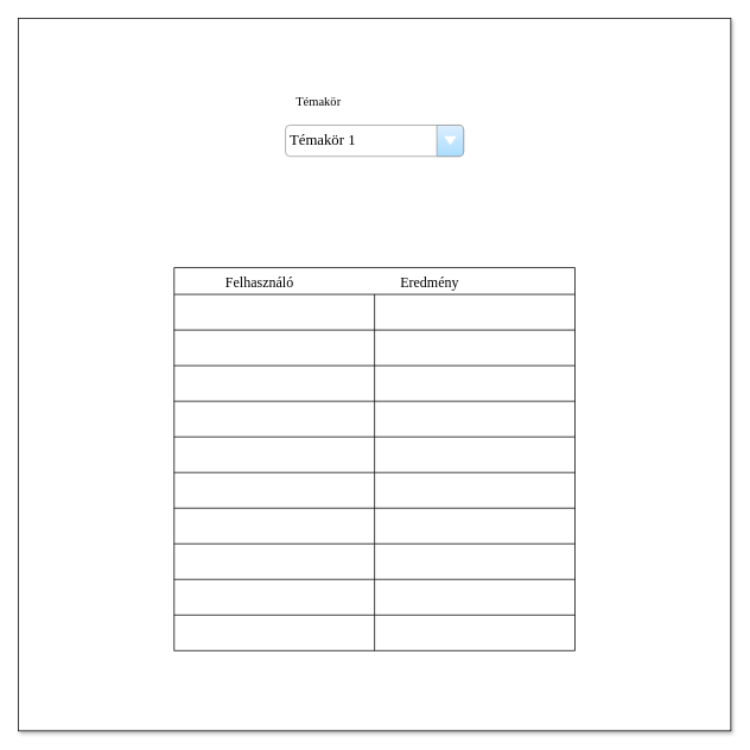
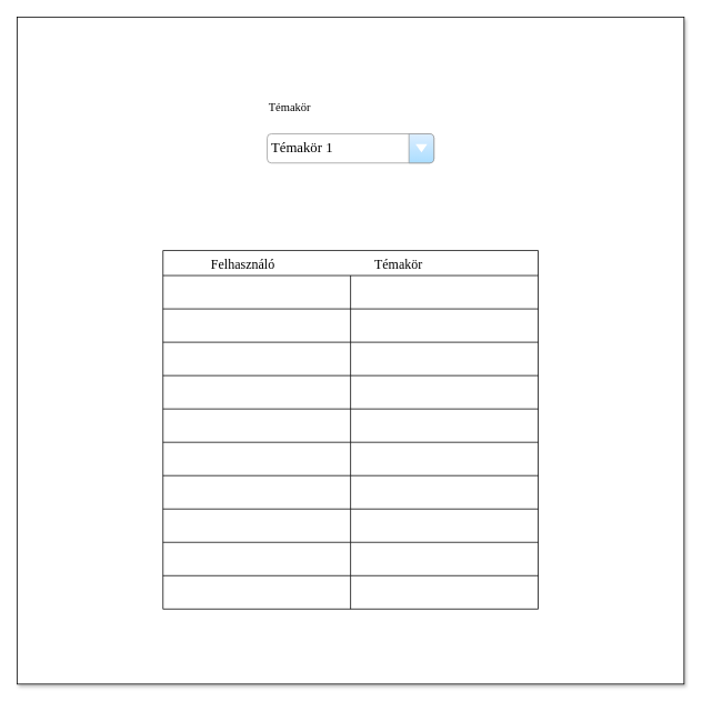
  <mxCell id="0" />
  <mxCell id="1" parent="0" />
  <mxCell id="2" value="" style="whiteSpace=wrap;html=1;aspect=fixed;fontFamily=Comic Sans MS;shadow=1;" parent="1" vertex="1"><mxGeometry x="20" y="20" width="800" height="800" as="geometry" /></mxCell>
- <mxCell id="3" value="Témakör 1" style="strokeWidth=1;shadow=0;dashed=0;align=center;html=1;shape=mxgraph.mockup.forms.comboBox;strokeColor=#999999;fillColor=#ddeeff;align=left;fillColor2=#aaddff;mainText=;fontColor=#000000;fontSize=17;spacingLeft=3;fontFamily=Comic Sans MS;" parent="1" vertex="1"><mxGeometry x="320" y="140" width="200" height="35" as="geometry" /></mxCell>
- <mxCell id="4" value="              Felhasználó                              Eredmény" style="shape=table;startSize=30;container=1;collapsible=0;childLayout=tableLayout;strokeColor=default;fontSize=16;align=left;fontFamily=Comic Sans MS;" parent="1" vertex="1"><mxGeometry x="195" y="300" width="450" height="430" as="geometry" /></mxCell>
+ <mxCell id="3" value="Témakör 1" style="strokeWidth=1;shadow=0;dashed=0;align=center;html=1;shape=mxgraph.mockup.forms.comboBox;strokeColor=#999999;fillColor=#ddeeff;align=left;fillColor2=#aaddff;mainText=;fontColor=#000000;fontSize=17;spacingLeft=3;fontFamily=Comic Sans MS;" parent="1" vertex="1"><mxGeometry x="320" y="160" width="200" height="35" as="geometry" /></mxCell>
+ <mxCell id="4" value="              Felhasználó                              Témakör" style="shape=table;startSize=30;container=1;collapsible=0;childLayout=tableLayout;strokeColor=default;fontSize=16;align=left;fontFamily=Comic Sans MS;" parent="1" vertex="1"><mxGeometry x="195" y="300" width="450" height="430" as="geometry" /></mxCell>
  <mxCell id="5" value="" style="shape=tableRow;horizontal=0;startSize=0;swimlaneHead=0;swimlaneBody=0;strokeColor=inherit;top=0;left=0;bottom=0;right=0;collapsible=0;dropTarget=0;fillColor=none;points=[[0,0.5],[1,0.5]];portConstraint=eastwest;fontSize=16;" parent="4" vertex="1"><mxGeometry y="30" width="450" height="40" as="geometry" /></mxCell>
  <mxCell id="6" value="" style="shape=partialRectangle;html=1;whiteSpace=wrap;connectable=0;strokeColor=inherit;overflow=hidden;fillColor=none;top=0;left=0;bottom=0;right=0;pointerEvents=1;fontSize=16;" parent="5" vertex="1"><mxGeometry width="225" height="40" as="geometry"><mxRectangle width="225" height="40" as="alternateBounds" /></mxGeometry></mxCell>
  <mxCell id="7" value="" style="shape=partialRectangle;html=1;whiteSpace=wrap;connectable=0;strokeColor=inherit;overflow=hidden;fillColor=none;top=0;left=0;bottom=0;right=0;pointerEvents=1;fontSize=16;" parent="5" vertex="1"><mxGeometry x="225" width="225" height="40" as="geometry"><mxRectangle width="225" height="40" as="alternateBounds" /></mxGeometry></mxCell>
  <mxCell id="8" value="" style="shape=tableRow;horizontal=0;startSize=0;swimlaneHead=0;swimlaneBody=0;strokeColor=inherit;top=0;left=0;bottom=0;right=0;collapsible=0;dropTarget=0;fillColor=none;points=[[0,0.5],[1,0.5]];portConstraint=eastwest;fontSize=16;" parent="4" vertex="1"><mxGeometry y="70" width="450" height="40" as="geometry" /></mxCell>
  <mxCell id="9" value="" style="shape=partialRectangle;html=1;whiteSpace=wrap;connectable=0;strokeColor=inherit;overflow=hidden;fillColor=none;top=0;left=0;bottom=0;right=0;pointerEvents=1;fontSize=16;" parent="8" vertex="1"><mxGeometry width="225" height="40" as="geometry"><mxRectangle width="225" height="40" as="alternateBounds" /></mxGeometry></mxCell>
  <mxCell id="10" value="" style="shape=partialRectangle;html=1;whiteSpace=wrap;connectable=0;strokeColor=inherit;overflow=hidden;fillColor=none;top=0;left=0;bottom=0;right=0;pointerEvents=1;fontSize=16;" parent="8" vertex="1"><mxGeometry x="225" width="225" height="40" as="geometry"><mxRectangle width="225" height="40" as="alternateBounds" /></mxGeometry></mxCell>
  <mxCell id="11" value="" style="shape=tableRow;horizontal=0;startSize=0;swimlaneHead=0;swimlaneBody=0;strokeColor=inherit;top=0;left=0;bottom=0;right=0;collapsible=0;dropTarget=0;fillColor=none;points=[[0,0.5],[1,0.5]];portConstraint=eastwest;fontSize=16;" parent="4" vertex="1"><mxGeometry y="110" width="450" height="40" as="geometry" /></mxCell>
  <mxCell id="12" value="" style="shape=partialRectangle;html=1;whiteSpace=wrap;connectable=0;strokeColor=inherit;overflow=hidden;fillColor=none;top=0;left=0;bottom=0;right=0;pointerEvents=1;fontSize=16;" parent="11" vertex="1"><mxGeometry width="225" height="40" as="geometry"><mxRectangle width="225" height="40" as="alternateBounds" /></mxGeometry></mxCell>
  <mxCell id="13" value="" style="shape=partialRectangle;html=1;whiteSpace=wrap;connectable=0;strokeColor=inherit;overflow=hidden;fillColor=none;top=0;left=0;bottom=0;right=0;pointerEvents=1;fontSize=16;" parent="11" vertex="1"><mxGeometry x="225" width="225" height="40" as="geometry"><mxRectangle width="225" height="40" as="alternateBounds" /></mxGeometry></mxCell>
  <mxCell id="14" style="shape=tableRow;horizontal=0;startSize=0;swimlaneHead=0;swimlaneBody=0;strokeColor=inherit;top=0;left=0;bottom=0;right=0;collapsible=0;dropTarget=0;fillColor=none;points=[[0,0.5],[1,0.5]];portConstraint=eastwest;fontSize=16;" parent="4" vertex="1"><mxGeometry y="150" width="450" height="40" as="geometry" /></mxCell>
  <mxCell id="15" style="shape=partialRectangle;html=1;whiteSpace=wrap;connectable=0;strokeColor=inherit;overflow=hidden;fillColor=none;top=0;left=0;bottom=0;right=0;pointerEvents=1;fontSize=16;" parent="14" vertex="1"><mxGeometry width="225" height="40" as="geometry"><mxRectangle width="225" height="40" as="alternateBounds" /></mxGeometry></mxCell>
  <mxCell id="16" style="shape=partialRectangle;html=1;whiteSpace=wrap;connectable=0;strokeColor=inherit;overflow=hidden;fillColor=none;top=0;left=0;bottom=0;right=0;pointerEvents=1;fontSize=16;" parent="14" vertex="1"><mxGeometry x="225" width="225" height="40" as="geometry"><mxRectangle width="225" height="40" as="alternateBounds" /></mxGeometry></mxCell>
  <mxCell id="17" style="shape=tableRow;horizontal=0;startSize=0;swimlaneHead=0;swimlaneBody=0;strokeColor=inherit;top=0;left=0;bottom=0;right=0;collapsible=0;dropTarget=0;fillColor=none;points=[[0,0.5],[1,0.5]];portConstraint=eastwest;fontSize=16;" parent="4" vertex="1"><mxGeometry y="190" width="450" height="40" as="geometry" /></mxCell>
  <mxCell id="18" style="shape=partialRectangle;html=1;whiteSpace=wrap;connectable=0;strokeColor=inherit;overflow=hidden;fillColor=none;top=0;left=0;bottom=0;right=0;pointerEvents=1;fontSize=16;" parent="17" vertex="1"><mxGeometry width="225" height="40" as="geometry"><mxRectangle width="225" height="40" as="alternateBounds" /></mxGeometry></mxCell>
  <mxCell id="19" style="shape=partialRectangle;html=1;whiteSpace=wrap;connectable=0;strokeColor=inherit;overflow=hidden;fillColor=none;top=0;left=0;bottom=0;right=0;pointerEvents=1;fontSize=16;" parent="17" vertex="1"><mxGeometry x="225" width="225" height="40" as="geometry"><mxRectangle width="225" height="40" as="alternateBounds" /></mxGeometry></mxCell>
  <mxCell id="20" style="shape=tableRow;horizontal=0;startSize=0;swimlaneHead=0;swimlaneBody=0;strokeColor=inherit;top=0;left=0;bottom=0;right=0;collapsible=0;dropTarget=0;fillColor=none;points=[[0,0.5],[1,0.5]];portConstraint=eastwest;fontSize=16;" parent="4" vertex="1"><mxGeometry y="230" width="450" height="40" as="geometry" /></mxCell>
  <mxCell id="21" style="shape=partialRectangle;html=1;whiteSpace=wrap;connectable=0;strokeColor=inherit;overflow=hidden;fillColor=none;top=0;left=0;bottom=0;right=0;pointerEvents=1;fontSize=16;" parent="20" vertex="1"><mxGeometry width="225" height="40" as="geometry"><mxRectangle width="225" height="40" as="alternateBounds" /></mxGeometry></mxCell>
  <mxCell id="22" style="shape=partialRectangle;html=1;whiteSpace=wrap;connectable=0;strokeColor=inherit;overflow=hidden;fillColor=none;top=0;left=0;bottom=0;right=0;pointerEvents=1;fontSize=16;" parent="20" vertex="1"><mxGeometry x="225" width="225" height="40" as="geometry"><mxRectangle width="225" height="40" as="alternateBounds" /></mxGeometry></mxCell>
  <mxCell id="23" style="shape=tableRow;horizontal=0;startSize=0;swimlaneHead=0;swimlaneBody=0;strokeColor=inherit;top=0;left=0;bottom=0;right=0;collapsible=0;dropTarget=0;fillColor=none;points=[[0,0.5],[1,0.5]];portConstraint=eastwest;fontSize=16;" parent="4" vertex="1"><mxGeometry y="270" width="450" height="40" as="geometry" /></mxCell>
  <mxCell id="24" style="shape=partialRectangle;html=1;whiteSpace=wrap;connectable=0;strokeColor=inherit;overflow=hidden;fillColor=none;top=0;left=0;bottom=0;right=0;pointerEvents=1;fontSize=16;" parent="23" vertex="1"><mxGeometry width="225" height="40" as="geometry"><mxRectangle width="225" height="40" as="alternateBounds" /></mxGeometry></mxCell>
  <mxCell id="25" style="shape=partialRectangle;html=1;whiteSpace=wrap;connectable=0;strokeColor=inherit;overflow=hidden;fillColor=none;top=0;left=0;bottom=0;right=0;pointerEvents=1;fontSize=16;" parent="23" vertex="1"><mxGeometry x="225" width="225" height="40" as="geometry"><mxRectangle width="225" height="40" as="alternateBounds" /></mxGeometry></mxCell>
  <mxCell id="26" style="shape=tableRow;horizontal=0;startSize=0;swimlaneHead=0;swimlaneBody=0;strokeColor=inherit;top=0;left=0;bottom=0;right=0;collapsible=0;dropTarget=0;fillColor=none;points=[[0,0.5],[1,0.5]];portConstraint=eastwest;fontSize=16;" parent="4" vertex="1"><mxGeometry y="310" width="450" height="40" as="geometry" /></mxCell>
  <mxCell id="27" style="shape=partialRectangle;html=1;whiteSpace=wrap;connectable=0;strokeColor=inherit;overflow=hidden;fillColor=none;top=0;left=0;bottom=0;right=0;pointerEvents=1;fontSize=16;" parent="26" vertex="1"><mxGeometry width="225" height="40" as="geometry"><mxRectangle width="225" height="40" as="alternateBounds" /></mxGeometry></mxCell>
  <mxCell id="28" style="shape=partialRectangle;html=1;whiteSpace=wrap;connectable=0;strokeColor=inherit;overflow=hidden;fillColor=none;top=0;left=0;bottom=0;right=0;pointerEvents=1;fontSize=16;" parent="26" vertex="1"><mxGeometry x="225" width="225" height="40" as="geometry"><mxRectangle width="225" height="40" as="alternateBounds" /></mxGeometry></mxCell>
  <mxCell id="29" style="shape=tableRow;horizontal=0;startSize=0;swimlaneHead=0;swimlaneBody=0;strokeColor=inherit;top=0;left=0;bottom=0;right=0;collapsible=0;dropTarget=0;fillColor=none;points=[[0,0.5],[1,0.5]];portConstraint=eastwest;fontSize=16;" parent="4" vertex="1"><mxGeometry y="350" width="450" height="40" as="geometry" /></mxCell>
  <mxCell id="30" style="shape=partialRectangle;html=1;whiteSpace=wrap;connectable=0;strokeColor=inherit;overflow=hidden;fillColor=none;top=0;left=0;bottom=0;right=0;pointerEvents=1;fontSize=16;" parent="29" vertex="1"><mxGeometry width="225" height="40" as="geometry"><mxRectangle width="225" height="40" as="alternateBounds" /></mxGeometry></mxCell>
  <mxCell id="31" style="shape=partialRectangle;html=1;whiteSpace=wrap;connectable=0;strokeColor=inherit;overflow=hidden;fillColor=none;top=0;left=0;bottom=0;right=0;pointerEvents=1;fontSize=16;" parent="29" vertex="1"><mxGeometry x="225" width="225" height="40" as="geometry"><mxRectangle width="225" height="40" as="alternateBounds" /></mxGeometry></mxCell>
  <mxCell id="32" style="shape=tableRow;horizontal=0;startSize=0;swimlaneHead=0;swimlaneBody=0;strokeColor=inherit;top=0;left=0;bottom=0;right=0;collapsible=0;dropTarget=0;fillColor=none;points=[[0,0.5],[1,0.5]];portConstraint=eastwest;fontSize=16;" parent="4" vertex="1"><mxGeometry y="390" width="450" height="40" as="geometry" /></mxCell>
  <mxCell id="33" style="shape=partialRectangle;html=1;whiteSpace=wrap;connectable=0;strokeColor=inherit;overflow=hidden;fillColor=none;top=0;left=0;bottom=0;right=0;pointerEvents=1;fontSize=16;" parent="32" vertex="1"><mxGeometry width="225" height="40" as="geometry"><mxRectangle width="225" height="40" as="alternateBounds" /></mxGeometry></mxCell>
  <mxCell id="34" style="shape=partialRectangle;html=1;whiteSpace=wrap;connectable=0;strokeColor=inherit;overflow=hidden;fillColor=none;top=0;left=0;bottom=0;right=0;pointerEvents=1;fontSize=16;" parent="32" vertex="1"><mxGeometry x="225" width="225" height="40" as="geometry"><mxRectangle width="225" height="40" as="alternateBounds" /></mxGeometry></mxCell>
- <mxCell id="35" value="Témakör" style="text;html=1;strokeColor=none;fillColor=none;align=left;verticalAlign=bottom;whiteSpace=wrap;rounded=0;fontFamily=Comic Sans MS;fontSize=14;" parent="1" vertex="1"><mxGeometry x="330" y="95" width="60" height="30" as="geometry" /></mxCell>
+ <mxCell id="35" value="Témakör" style="text;html=1;strokeColor=none;fillColor=none;align=left;verticalAlign=bottom;whiteSpace=wrap;rounded=0;fontFamily=Comic Sans MS;fontSize=14;" parent="1" vertex="1"><mxGeometry x="320" y="110" width="60" height="30" as="geometry" /></mxCell>
